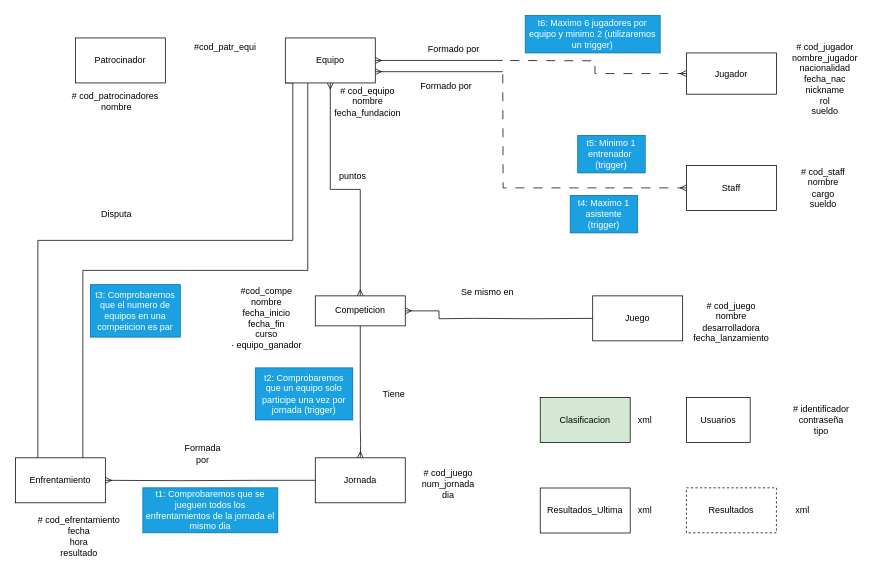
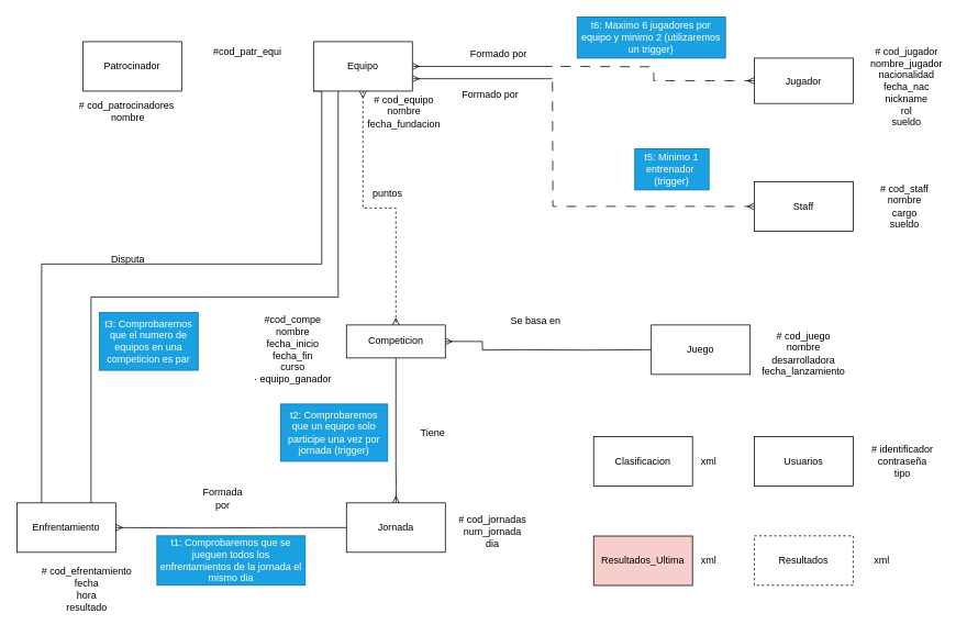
  <mxCell id="0" />
  <mxCell id="1" parent="0" />
  <mxCell id="2" style="rounded=0;orthogonalLoop=1;jettySize=auto;html=1;exitX=1;exitY=0.5;exitDx=0;exitDy=0;endArrow=none;endFill=0;startArrow=ERmany;startFill=0;" parent="1" source="7" edge="1"><mxGeometry relative="1" as="geometry"><mxPoint x="670" y="80" as="targetPoint" /></mxGeometry></mxCell>
  <mxCell id="3" style="edgeStyle=orthogonalEdgeStyle;rounded=0;orthogonalLoop=1;jettySize=auto;html=1;exitX=1;exitY=0.75;exitDx=0;exitDy=0;endArrow=none;endFill=0;startArrow=ERmany;startFill=0;" parent="1" source="7" edge="1"><mxGeometry relative="1" as="geometry"><mxPoint x="670" y="95" as="targetPoint" /></mxGeometry></mxCell>
- <mxCell id="4" style="edgeStyle=orthogonalEdgeStyle;rounded=0;orthogonalLoop=1;jettySize=auto;html=1;exitX=0.5;exitY=1;exitDx=0;exitDy=0;entryX=0.5;entryY=0;entryDx=0;entryDy=0;startArrow=ERmany;startFill=0;endArrow=ERmany;endFill=0;" parent="1" source="7" target="14" edge="1"><mxGeometry relative="1" as="geometry" /></mxCell>
+ <mxCell id="4" style="edgeStyle=orthogonalEdgeStyle;rounded=0;orthogonalLoop=1;jettySize=auto;html=1;exitX=0.5;exitY=1;exitDx=0;exitDy=0;entryX=0.5;entryY=0;entryDx=0;entryDy=0;startArrow=ERmany;startFill=0;endArrow=ERmany;endFill=0;dashed=1;" parent="1" source="7" target="14" edge="1"><mxGeometry relative="1" as="geometry" /></mxCell>
  <mxCell id="5" style="edgeStyle=orthogonalEdgeStyle;rounded=0;orthogonalLoop=1;jettySize=auto;html=1;exitX=0.25;exitY=1;exitDx=0;exitDy=0;entryX=0.75;entryY=0;entryDx=0;entryDy=0;startArrow=none;startFill=0;endArrow=none;endFill=0;" parent="1" source="7" target="17" edge="1"><mxGeometry relative="1" as="geometry" /></mxCell>
  <mxCell id="6" style="edgeStyle=orthogonalEdgeStyle;rounded=0;orthogonalLoop=1;jettySize=auto;html=1;exitX=0;exitY=1;exitDx=0;exitDy=0;entryX=0.25;entryY=0;entryDx=0;entryDy=0;endArrow=none;endFill=0;" parent="1" source="7" target="17" edge="1"><mxGeometry relative="1" as="geometry"><Array as="points"><mxPoint x="390" y="110" /><mxPoint x="390" y="320" /><mxPoint x="50" y="320" /></Array></mxGeometry></mxCell>
  <mxCell id="7" value="Equipo" style="rounded=0;whiteSpace=wrap;html=1;" parent="1" vertex="1"><mxGeometry x="380" y="50" width="120" height="60" as="geometry" /></mxCell>
  <mxCell id="8" style="edgeStyle=orthogonalEdgeStyle;rounded=0;orthogonalLoop=1;jettySize=auto;html=1;exitX=0;exitY=0.5;exitDx=0;exitDy=0;endArrow=none;endFill=0;startArrow=ERmany;startFill=0;strokeColor=default;dashed=1;dashPattern=12 12;" edge="1" parent="1" source="9"><mxGeometry relative="1" as="geometry"><mxPoint x="670" y="80" as="targetPoint" /></mxGeometry></mxCell>
  <mxCell id="9" value="Jugador" style="rounded=0;whiteSpace=wrap;html=1;" parent="1" vertex="1"><mxGeometry x="915" y="70" width="120" height="55" as="geometry" /></mxCell>
  <mxCell id="10" style="edgeStyle=orthogonalEdgeStyle;rounded=0;orthogonalLoop=1;jettySize=auto;html=1;exitX=0;exitY=0.5;exitDx=0;exitDy=0;startArrow=ERmany;startFill=0;endArrow=none;endFill=0;dashed=1;dashPattern=12 12;" edge="1" parent="1" source="11"><mxGeometry relative="1" as="geometry"><mxPoint x="670" y="90" as="targetPoint" /></mxGeometry></mxCell>
  <mxCell id="11" value="Staff" style="rounded=0;whiteSpace=wrap;html=1;" parent="1" vertex="1"><mxGeometry x="915" y="220" width="120" height="60" as="geometry" /></mxCell>
  <mxCell id="12" style="edgeStyle=orthogonalEdgeStyle;rounded=0;orthogonalLoop=1;jettySize=auto;html=1;exitX=1;exitY=0.5;exitDx=0;exitDy=0;startArrow=ERmany;startFill=0;endArrow=none;endFill=0;strokeWidth=1;targetPerimeterSpacing=0;" parent="1" source="14" edge="1"><mxGeometry relative="1" as="geometry"><mxPoint x="630" y="424" as="targetPoint" /></mxGeometry></mxCell>
  <mxCell id="13" style="edgeStyle=orthogonalEdgeStyle;rounded=0;orthogonalLoop=1;jettySize=auto;html=1;exitX=0.5;exitY=1;exitDx=0;exitDy=0;endArrow=none;endFill=0;" parent="1" source="14" edge="1"><mxGeometry relative="1" as="geometry"><mxPoint x="480" y="570" as="targetPoint" /></mxGeometry></mxCell>
  <mxCell id="14" value="Competicion" style="rounded=0;whiteSpace=wrap;html=1;" parent="1" vertex="1"><mxGeometry x="420" y="394" width="120" height="40" as="geometry" /></mxCell>
  <mxCell id="15" value="Juego" style="rounded=0;whiteSpace=wrap;html=1;" parent="1" vertex="1"><mxGeometry x="790" y="394" width="120" height="60" as="geometry" /></mxCell>
  <mxCell id="16" style="edgeStyle=orthogonalEdgeStyle;rounded=0;orthogonalLoop=1;jettySize=auto;html=1;entryX=0;entryY=0.5;entryDx=0;entryDy=0;endArrow=none;endFill=0;" parent="1" target="15" edge="1"><mxGeometry relative="1" as="geometry"><mxPoint x="630" y="424" as="sourcePoint" /></mxGeometry></mxCell>
  <mxCell id="17" value="Enfrentamiento" style="rounded=0;whiteSpace=wrap;html=1;" parent="1" vertex="1"><mxGeometry x="20" y="610" width="120" height="60" as="geometry" /></mxCell>
  <mxCell id="18" style="edgeStyle=orthogonalEdgeStyle;rounded=0;orthogonalLoop=1;jettySize=auto;html=1;entryX=1;entryY=0.5;entryDx=0;entryDy=0;startArrow=none;startFill=0;endArrow=ERmany;endFill=0;" parent="1" target="17" edge="1"><mxGeometry relative="1" as="geometry"><mxPoint x="340" y="640" as="sourcePoint" /></mxGeometry></mxCell>
  <mxCell id="19" style="edgeStyle=orthogonalEdgeStyle;rounded=0;orthogonalLoop=1;jettySize=auto;html=1;exitX=0;exitY=0.5;exitDx=0;exitDy=0;endArrow=none;endFill=0;" parent="1" source="20" edge="1"><mxGeometry relative="1" as="geometry"><mxPoint x="340" y="640" as="targetPoint" /></mxGeometry></mxCell>
  <mxCell id="20" value="Jornada" style="rounded=0;whiteSpace=wrap;html=1;" parent="1" vertex="1"><mxGeometry x="420" y="610" width="120" height="60" as="geometry" /></mxCell>
  <mxCell id="21" style="edgeStyle=orthogonalEdgeStyle;rounded=0;orthogonalLoop=1;jettySize=auto;html=1;exitX=0.5;exitY=1;exitDx=0;exitDy=0;entryX=0.5;entryY=0;entryDx=0;entryDy=0;endArrow=ERmany;endFill=0;" parent="1" target="20" edge="1"><mxGeometry relative="1" as="geometry"><mxPoint x="480" y="570" as="sourcePoint" /></mxGeometry></mxCell>
  <mxCell id="22" value="Formada por" style="text;html=1;align=center;verticalAlign=middle;whiteSpace=wrap;rounded=0;" parent="1" vertex="1"><mxGeometry x="240" y="590" width="60" height="30" as="geometry" /></mxCell>
  <mxCell id="23" value="Tiene" style="text;html=1;align=center;verticalAlign=middle;whiteSpace=wrap;rounded=0;" parent="1" vertex="1"><mxGeometry x="490" y="504.75" width="70" height="40" as="geometry" /></mxCell>
- <mxCell id="24" value="Se mismo en" style="text;html=1;align=center;verticalAlign=middle;whiteSpace=wrap;rounded=0;" parent="1" vertex="1"><mxGeometry x="580" y="370" width="140" height="40" as="geometry" /></mxCell>
+ <mxCell id="24" value="Se basa en" style="text;html=1;align=center;verticalAlign=middle;whiteSpace=wrap;rounded=0;" parent="1" vertex="1"><mxGeometry x="580" y="370" width="140" height="40" as="geometry" /></mxCell>
  <mxCell id="25" value="Formado por" style="text;html=1;align=center;verticalAlign=middle;whiteSpace=wrap;rounded=0;" parent="1" vertex="1"><mxGeometry x="540" y="90" width="110" height="50" as="geometry" /></mxCell>
- <mxCell id="26" value="Disputa" style="text;html=1;align=center;verticalAlign=middle;whiteSpace=wrap;rounded=0;" parent="1" vertex="1"><mxGeometry x="110" y="250" width="90" height="70" as="geometry" /></mxCell>
+ <mxCell id="26" value="Disputa" style="text;html=1;align=center;verticalAlign=middle;whiteSpace=wrap;rounded=0;" parent="1" vertex="1"><mxGeometry x="110" y="280" width="90" height="70" as="geometry" /></mxCell>
  <mxCell id="27" value="t6: Maximo 6 jugadores por equipo y minimo 2 (utilizaremos un trigger)" style="text;html=1;align=center;verticalAlign=middle;whiteSpace=wrap;rounded=0;fillColor=#1ba1e2;strokeColor=#006EAF;fontColor=#ffffff;" parent="1" vertex="1"><mxGeometry x="700" y="20" width="180" height="50" as="geometry" /></mxCell>
  <mxCell id="28" value="t2: Comprobaremos que un equipo solo participe una vez por jornada (trigger)" style="text;html=1;align=center;verticalAlign=middle;whiteSpace=wrap;rounded=0;fillColor=#1ba1e2;strokeColor=#006EAF;fontColor=#ffffff;" parent="1" vertex="1"><mxGeometry x="340" y="490" width="130" height="69.5" as="geometry" /></mxCell>
  <mxCell id="29" value="t5: Minimo 1 entrenador&amp;nbsp; (trigger)" style="text;html=1;align=center;verticalAlign=middle;whiteSpace=wrap;rounded=0;fillColor=#1ba1e2;strokeColor=#006EAF;fontColor=#ffffff;" parent="1" vertex="1"><mxGeometry x="770" y="180" width="90" height="50" as="geometry" /></mxCell>
  <mxCell id="30" value="t1: Comprobaremos que se jueguen todos los enfrentamientos de la jornada el mismo dia" style="text;html=1;align=center;verticalAlign=middle;whiteSpace=wrap;rounded=0;fillColor=#1ba1e2;strokeColor=#006EAF;fontColor=#ffffff;" parent="1" vertex="1"><mxGeometry x="190" y="650" width="180" height="60" as="geometry" /></mxCell>
  <mxCell id="31" value="t3: Comprobaremos que el numero de equipos en una competicion es par" style="text;html=1;align=center;verticalAlign=middle;whiteSpace=wrap;rounded=0;fillColor=#1ba1e2;strokeColor=#006EAF;fontColor=#ffffff;" parent="1" vertex="1"><mxGeometry x="120" y="379" width="120" height="70" as="geometry" /></mxCell>
- <mxCell id="32" value="# cod_juego&lt;div&gt;num_jornada&lt;div&gt;dia&lt;/div&gt;&lt;/div&gt;" style="text;html=1;align=center;verticalAlign=middle;whiteSpace=wrap;rounded=0;" parent="1" vertex="1"><mxGeometry x="540" y="600" width="115" height="90" as="geometry" /></mxCell>
+ <mxCell id="32" value="# cod_jornadas&lt;div&gt;num_jornada&lt;div&gt;dia&lt;/div&gt;&lt;/div&gt;" style="text;html=1;align=center;verticalAlign=middle;whiteSpace=wrap;rounded=0;" parent="1" vertex="1"><mxGeometry x="540" y="600" width="115" height="90" as="geometry" /></mxCell>
  <mxCell id="33" value="&lt;div&gt;# cod_juego&lt;/div&gt;nombre&lt;div&gt;desarrolladora&lt;/div&gt;&lt;div&gt;fecha_lanzamiento&lt;/div&gt;" style="text;html=1;align=center;verticalAlign=middle;whiteSpace=wrap;rounded=0;" parent="1" vertex="1"><mxGeometry x="920" y="403" width="110" height="51" as="geometry" /></mxCell>
  <mxCell id="34" value="# cod_efrentamiento&lt;div&gt;fecha&lt;/div&gt;&lt;div&gt;&lt;span style=&quot;background-color: initial;&quot;&gt;hora&lt;/span&gt;&lt;br&gt;&lt;/div&gt;&lt;div&gt;resultado&lt;/div&gt;" style="text;html=1;align=center;verticalAlign=middle;whiteSpace=wrap;rounded=0;" parent="1" vertex="1"><mxGeometry x="30" y="680" width="150" height="70" as="geometry" /></mxCell>
  <mxCell id="35" value="# cod_equipo&lt;div&gt;nombre&lt;/div&gt;&lt;div&gt;fecha_fundacion&lt;/div&gt;" style="text;html=1;align=center;verticalAlign=middle;whiteSpace=wrap;rounded=0;" parent="1" vertex="1"><mxGeometry x="440" y="90" width="100" height="90" as="geometry" /></mxCell>
  <mxCell id="36" value="# cod_jugador&lt;div&gt;nombre_jugador&lt;/div&gt;&lt;div&gt;nacionalidad&lt;/div&gt;&lt;div&gt;fecha_nac&lt;/div&gt;&lt;div&gt;nickname&lt;/div&gt;&lt;div&gt;rol&lt;/div&gt;&lt;div&gt;sueldo&lt;/div&gt;" style="text;html=1;align=center;verticalAlign=middle;whiteSpace=wrap;rounded=0;" parent="1" vertex="1"><mxGeometry x="1040" y="50" width="120" height="110" as="geometry" /></mxCell>
  <mxCell id="37" value="# cod_staff&lt;div&gt;nombre&lt;/div&gt;&lt;div&gt;cargo&lt;/div&gt;&lt;div&gt;sueldo&lt;/div&gt;" style="text;html=1;align=center;verticalAlign=middle;whiteSpace=wrap;rounded=0;" parent="1" vertex="1"><mxGeometry x="1030" y="210" width="135" height="80" as="geometry" /></mxCell>
  <mxCell id="38" value="#cod_compe&lt;div&gt;nombre&lt;/div&gt;&lt;div&gt;fecha_inicio&lt;/div&gt;&lt;div&gt;fecha_fin&lt;/div&gt;&lt;div&gt;curso&lt;/div&gt;&lt;div&gt;· equipo_ganador&lt;/div&gt;" style="text;html=1;align=center;verticalAlign=middle;whiteSpace=wrap;rounded=0;" parent="1" vertex="1"><mxGeometry x="300" y="374" width="110" height="100" as="geometry" /></mxCell>
- <mxCell id="39" value="Usuarios" style="rounded=0;whiteSpace=wrap;html=1;" parent="1" vertex="1"><mxGeometry x="915" y="529.5" width="85" height="60" as="geometry" /></mxCell>
+ <mxCell id="39" value="Usuarios" style="rounded=0;whiteSpace=wrap;html=1;" parent="1" vertex="1"><mxGeometry x="915" y="529.5" width="120" height="60" as="geometry" /></mxCell>
  <mxCell id="40" value="# identificador&lt;div&gt;contraseña&lt;br&gt;&lt;div&gt;tipo&lt;/div&gt;&lt;/div&gt;" style="text;html=1;align=center;verticalAlign=middle;whiteSpace=wrap;rounded=0;" parent="1" vertex="1"><mxGeometry x="1040" y="519.5" width="110" height="80.5" as="geometry" /></mxCell>
- <mxCell id="41" value="Resultados_Ultima" style="rounded=0;whiteSpace=wrap;html=1;" parent="1" vertex="1"><mxGeometry x="720" y="650.25" width="120" height="60" as="geometry" /></mxCell>
+ <mxCell id="41" value="Resultados_Ultima" style="rounded=0;whiteSpace=wrap;html=1;fillColor=#f8cecc;" parent="1" vertex="1"><mxGeometry x="720" y="650.25" width="120" height="60" as="geometry" /></mxCell>
  <mxCell id="42" value="Resultados" style="rounded=0;whiteSpace=wrap;html=1;dashed=1;" parent="1" vertex="1"><mxGeometry x="915" y="650" width="120" height="60" as="geometry" /></mxCell>
  <mxCell id="43" value="xml" style="text;html=1;align=center;verticalAlign=middle;whiteSpace=wrap;rounded=0;" parent="1" vertex="1"><mxGeometry x="830" y="665.25" width="60" height="30" as="geometry" /></mxCell>
  <mxCell id="44" value="xml" style="text;html=1;align=center;verticalAlign=middle;whiteSpace=wrap;rounded=0;" parent="1" vertex="1"><mxGeometry x="1040" y="665" width="60" height="30" as="geometry" /></mxCell>
- <mxCell id="45" value="Clasificacion" style="rounded=0;whiteSpace=wrap;html=1;fillColor=#d5e8d4;" parent="1" vertex="1"><mxGeometry x="720" y="529.5" width="120" height="60" as="geometry" /></mxCell>
+ <mxCell id="45" value="Clasificacion" style="rounded=0;whiteSpace=wrap;html=1;" parent="1" vertex="1"><mxGeometry x="720" y="529.5" width="120" height="60" as="geometry" /></mxCell>
  <mxCell id="46" value="xml" style="text;html=1;align=center;verticalAlign=middle;whiteSpace=wrap;rounded=0;" parent="1" vertex="1"><mxGeometry x="840" y="544.5" width="40" height="30" as="geometry" /></mxCell>
  <mxCell id="47" value="Formado por" style="text;html=1;align=center;verticalAlign=middle;whiteSpace=wrap;rounded=0;" parent="1" vertex="1"><mxGeometry x="550" y="40" width="110" height="50" as="geometry" /></mxCell>
  <mxCell id="48" value="Patrocinador" style="rounded=0;whiteSpace=wrap;html=1;" parent="1" vertex="1"><mxGeometry x="100" y="50" width="120" height="60" as="geometry" /></mxCell>
  <mxCell id="49" value="# cod_patrocinadores&amp;nbsp;&lt;div&gt;nombre&lt;/div&gt;" style="text;html=1;align=center;verticalAlign=middle;whiteSpace=wrap;rounded=0;" parent="1" vertex="1"><mxGeometry x="80" y="120" width="150" height="30" as="geometry" /></mxCell>
- <mxCell id="50" value="t4: Maximo 1 asistente&lt;div&gt;(trigger)&lt;/div&gt;" style="text;html=1;align=center;verticalAlign=middle;whiteSpace=wrap;rounded=0;fillColor=#1ba1e2;fontColor=#ffffff;strokeColor=#006EAF;" parent="1" vertex="1"><mxGeometry x="760" y="260" width="90" height="50" as="geometry" /></mxCell>
  <mxCell id="51" value="puntos" style="text;html=1;align=center;verticalAlign=middle;whiteSpace=wrap;rounded=0;" parent="1" vertex="1"><mxGeometry x="440" y="220" width="60" height="30" as="geometry" /></mxCell>
  <mxCell id="52" value="#cod_patr_equi&lt;div&gt;&lt;br&gt;&lt;/div&gt;" style="text;html=1;align=center;verticalAlign=middle;whiteSpace=wrap;rounded=0;" vertex="1" parent="1"><mxGeometry x="250" y="50" width="100" height="40" as="geometry" /></mxCell>
